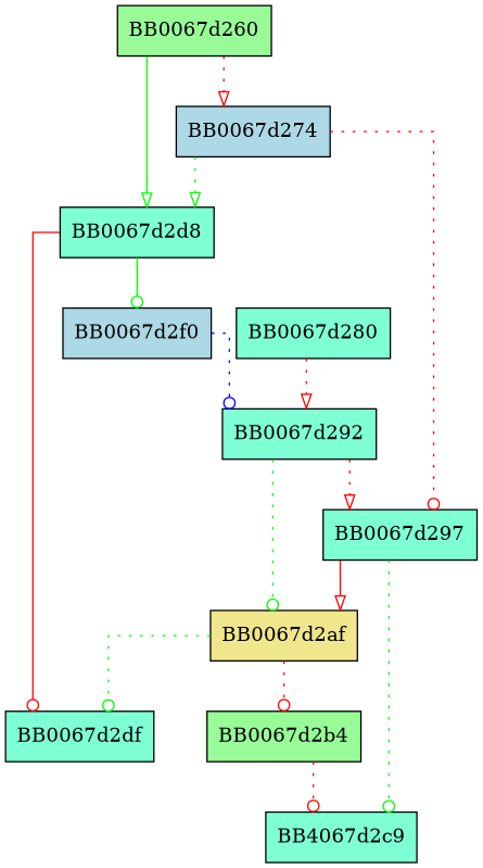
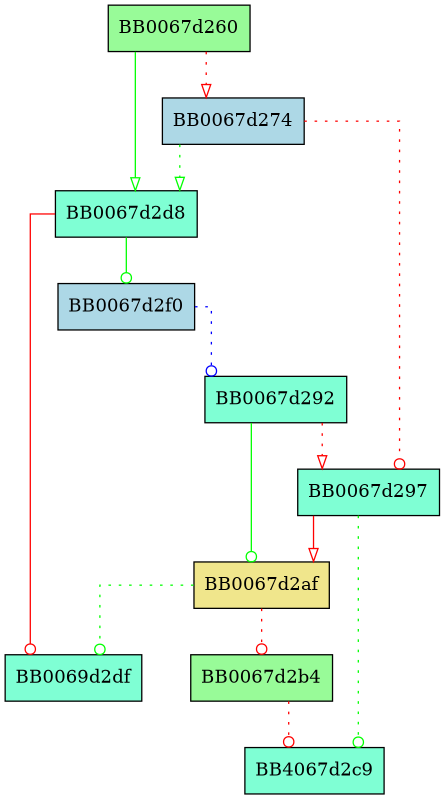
  digraph {
    splines=ortho
    node [fillcolor=aquamarine shape=box style=filled]
    edge [arrowhead=odot color=red style=dotted]
    BB0067d260 [fillcolor=palegreen]
    BB0067d274 [fillcolor=lightblue]
    BB0067d2d8
    BB0067d2f0 [fillcolor=lightblue]
    BB0067d292
    BB0067d297
    BB0067d2af [fillcolor=khaki]
-   BB0067d2df
-   BB0067d280
+   BB0067d2df [label=BB0069d2df]
    BB0067d2b4 [fillcolor=palegreen]
    n11 [label=BB4067d2c9]
    BB0067d260 -> BB0067d274 [arrowhead=onormal]
    BB0067d260 -> BB0067d2d8 [arrowhead=onormal color=green style=solid]
    BB0067d274 -> BB0067d2d8 [arrowhead=onormal color=green]
    BB0067d274 -> BB0067d297
    BB0067d2d8 -> BB0067d2f0 [color=green style=solid]
    BB0067d2d8 -> BB0067d2df [style=solid]
    BB0067d2f0 -> BB0067d292 [color=blue]
    BB0067d292 -> BB0067d297 [arrowhead=onormal]
-   BB0067d292 -> BB0067d2af [color=green]
+   BB0067d292 -> BB0067d2af [color=green style=solid]
    BB0067d297 -> BB0067d2af [arrowhead=onormal style=solid]
    BB0067d297 -> n11 [color=green]
    BB0067d2af -> BB0067d2df [color=green]
    BB0067d2af -> BB0067d2b4
-   BB0067d280 -> BB0067d292 [arrowhead=onormal]
    BB0067d2b4 -> n11
  }
